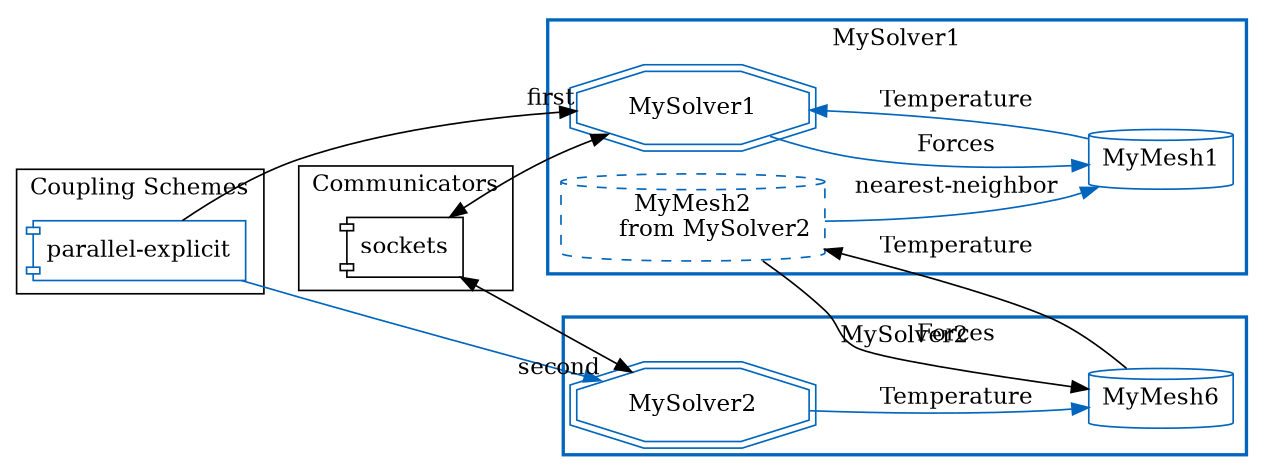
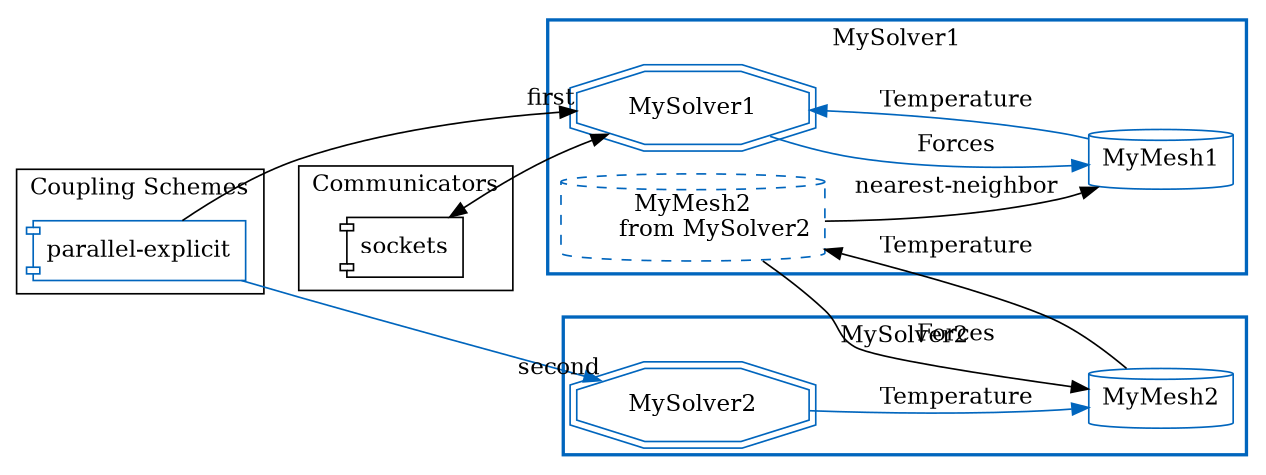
  digraph {
    compound=True
    rankdir=LR
    splines=true
    node [shape=cylinder color="#0065bd"]
    edge [color=black]
    n1 [label=sockets shape=component color=""]
    n2 [label="parallel-explicit" shape=component]
    MySolver1 [shape=doubleoctagon]
    n4 [label=MyMesh1]
    n5 [label="MyMesh2\n      from MySolver2" style=dashed]
    MySolver2 [shape=doubleoctagon]
-   n7 [label=MyMesh6]
+   n7 [label=MyMesh2]
    subgraph cluster_1 {
      label=Communicators
      n1
    }
    subgraph cluster_2 {
      label="Coupling Schemes"
      n2
    }
    subgraph cluster_3 {
      color="#0065bd"
      label=MySolver1
      style=bold
      MySolver1
      n4
      n5
    }
    subgraph cluster_4 {
      color="#0065bd"
      label=MySolver2
      style=bold
      MySolver2
      n7
    }
    n1 -> MySolver1 [dir=both]
-   n1 -> MySolver2 [dir=both]
    n2 -> MySolver1 [headlabel=first minlen=2]
    n2 -> MySolver2 [color="#0065bd" headlabel=second minlen=2]
    MySolver1 -> n4 [color="#0065bd" label=Forces]
    n4 -> MySolver1 [color="#0065bd" label=Temperature]
-   n5 -> n4 [color="#0065bd" label="nearest-neighbor"]
+   n5 -> n4 [label="nearest-neighbor"]
    n5 -> n7 [label=Forces]
    MySolver2 -> n7 [color="#0065bd" label=Temperature]
    n7 -> n5 [label=Temperature]
  }
